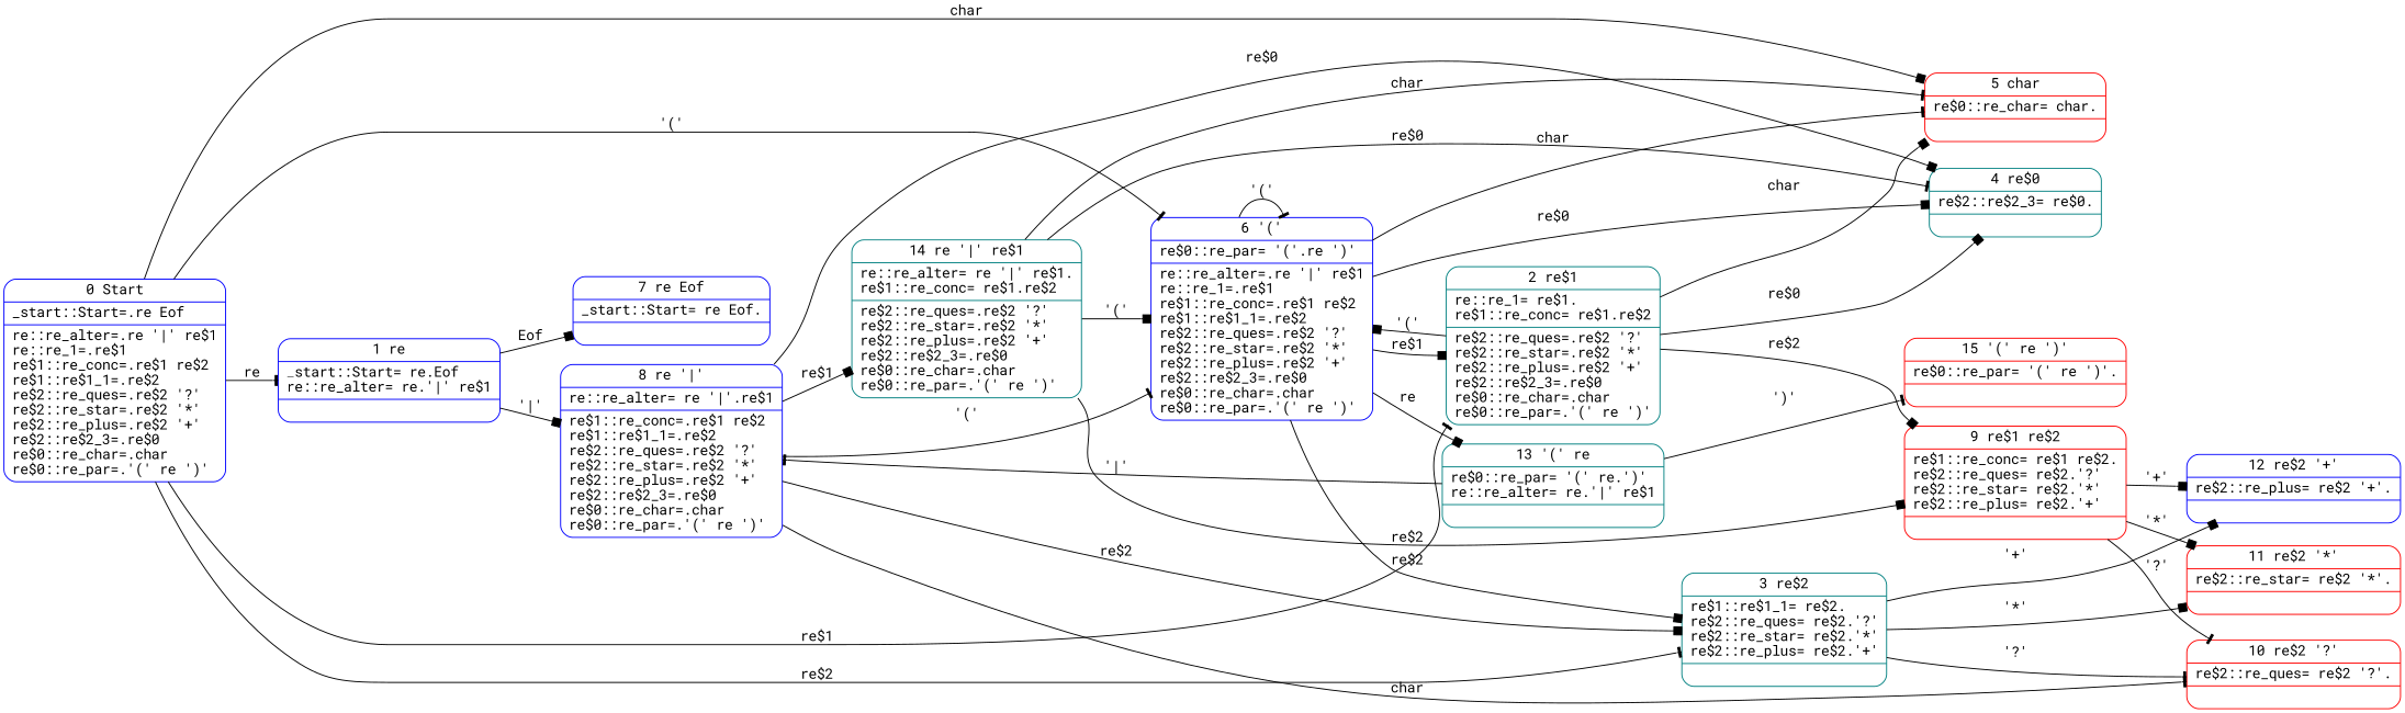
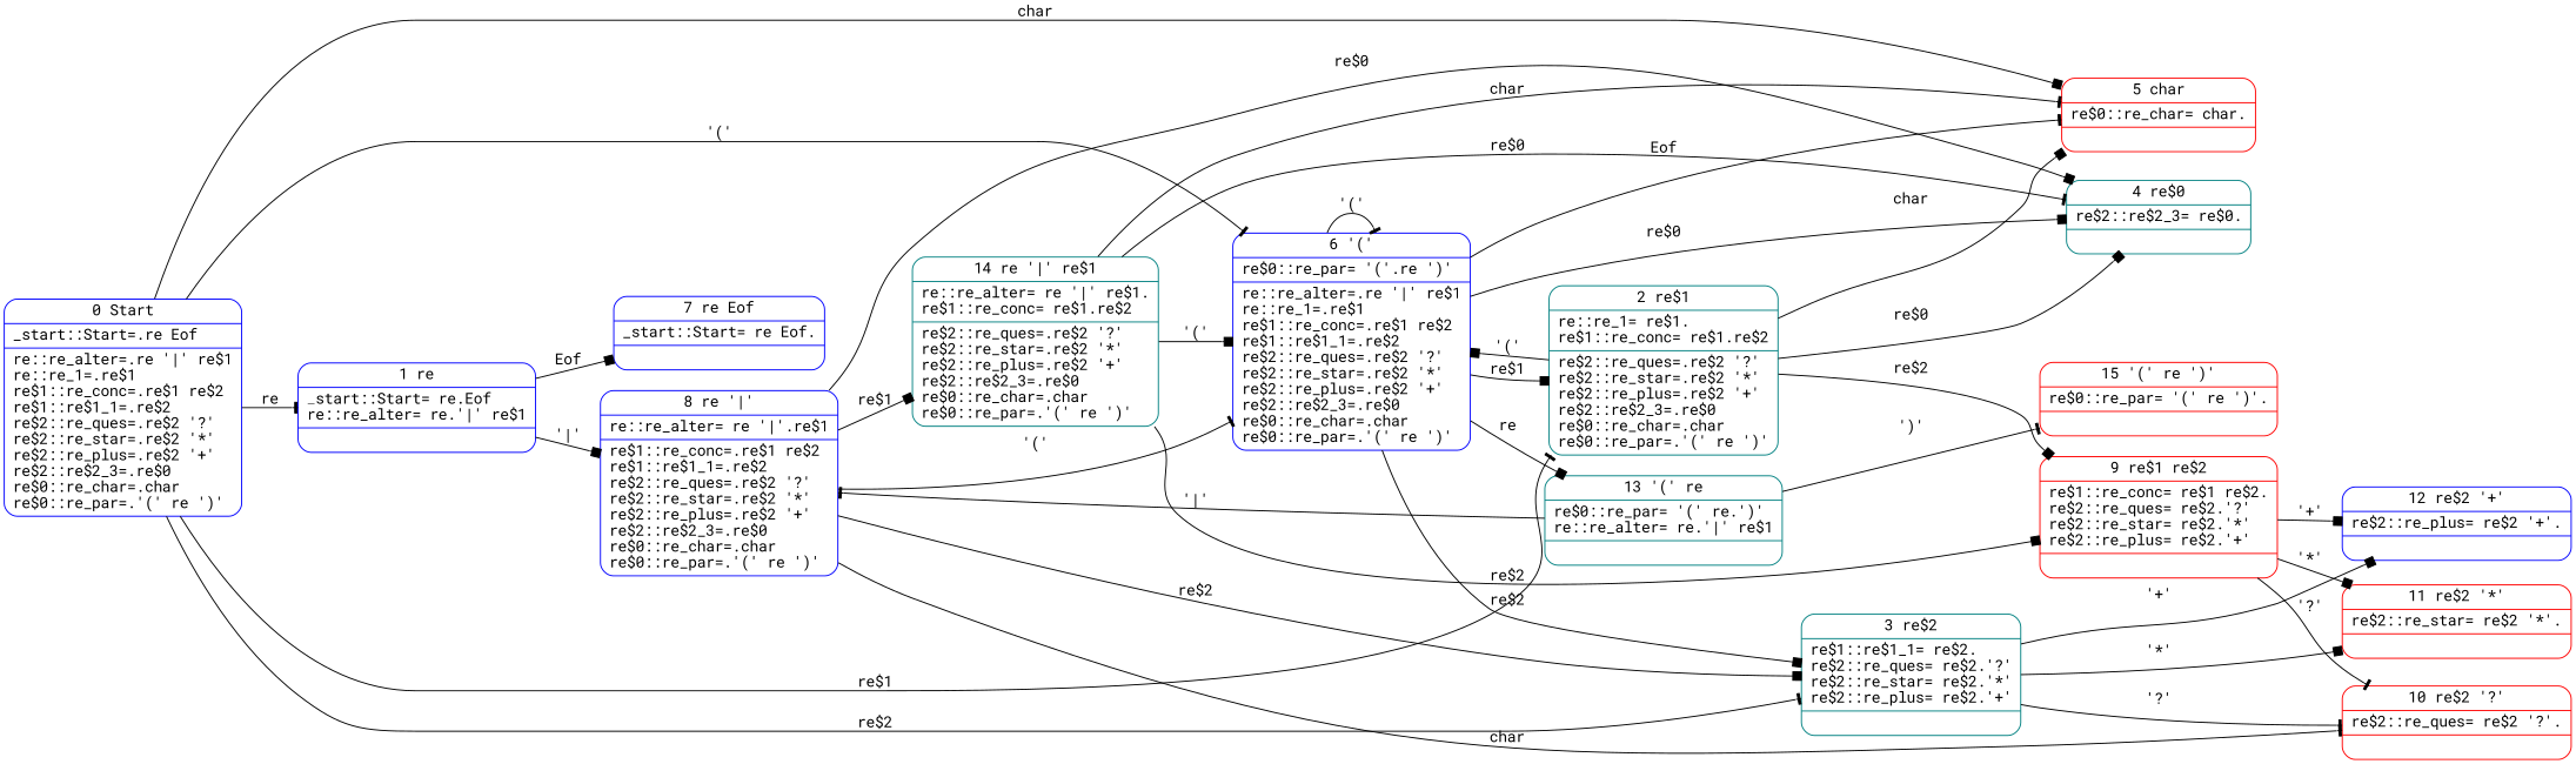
  digraph {
    fontname="Roboto Mono"
    rankdir=LR
    node [color=blue fontname="Roboto Mono" shape=Mrecord]
    edge [arrowhead=box fontname="Roboto Mono"]
    n1 [height=0 label="0 Start|_start::Start=.re Eof\l|re::re_alter=.re \'\|\' re$1\lre::re_1=.re$1\lre$1::re_conc=.re$1 re$2\lre$1::re$1_1=.re$2\lre$2::re_ques=.re$2 \'?\'\lre$2::re_star=.re$2 \'*\'\lre$2::re_plus=.re$2 \'+\'\lre$2::re$2_3=.re$0\lre$0::re_char=.char\lre$0::re_par=.\'(\' re \')\'\l"]
    n2 [height=0 label="1 re|_start::Start= re.Eof\lre::re_alter= re.\'\|\' re$1\l|"]
    n3 [color=teal height=0 label="2 re$1|re::re_1= re$1.\lre$1::re_conc= re$1.re$2\l|re$2::re_ques=.re$2 \'?\'\lre$2::re_star=.re$2 \'*\'\lre$2::re_plus=.re$2 \'+\'\lre$2::re$2_3=.re$0\lre$0::re_char=.char\lre$0::re_par=.\'(\' re \')\'\l"]
    n4 [color=teal height=0 label="3 re$2|re$1::re$1_1= re$2.\lre$2::re_ques= re$2.\'?\'\lre$2::re_star= re$2.\'*\'\lre$2::re_plus= re$2.\'+\'\l|"]
    n5 [color=red height=0 label="5 char|re$0::re_char= char.\l|"]
    n6 [height=0 label="6 \'(\'|re$0::re_par= \'(\'.re \')\'\l|re::re_alter=.re \'\|\' re$1\lre::re_1=.re$1\lre$1::re_conc=.re$1 re$2\lre$1::re$1_1=.re$2\lre$2::re_ques=.re$2 \'?\'\lre$2::re_star=.re$2 \'*\'\lre$2::re_plus=.re$2 \'+\'\lre$2::re$2_3=.re$0\lre$0::re_char=.char\lre$0::re_par=.\'(\' re \')\'\l"]
    n7 [height=0 label="7 re Eof|_start::Start= re Eof.\l|"]
    n8 [height=0 label="8 re \'\|\'|re::re_alter= re \'\|\'.re$1\l|re$1::re_conc=.re$1 re$2\lre$1::re$1_1=.re$2\lre$2::re_ques=.re$2 \'?\'\lre$2::re_star=.re$2 \'*\'\lre$2::re_plus=.re$2 \'+\'\lre$2::re$2_3=.re$0\lre$0::re_char=.char\lre$0::re_par=.\'(\' re \')\'\l"]
    n9 [color=teal height=0 label="4 re$0|re$2::re$2_3= re$0.\l|"]
    n10 [color=red height=0 label="9 re$1 re$2|re$1::re_conc= re$1 re$2.\lre$2::re_ques= re$2.\'?\'\lre$2::re_star= re$2.\'*\'\lre$2::re_plus= re$2.\'+\'\l|"]
    n11 [color=red height=0 label="10 re$2 \'?\'|re$2::re_ques= re$2 \'?\'.\l|"]
    n12 [color=red height=0 label="11 re$2 \'*\'|re$2::re_star= re$2 \'*\'.\l|"]
    n13 [height=0 label="12 re$2 \'+\'|re$2::re_plus= re$2 \'+\'.\l|"]
    n14 [color=teal height=0 label="13 \'(\' re|re$0::re_par= \'(\' re.\')\'\lre::re_alter= re.\'\|\' re$1\l|"]
    n15 [color=teal height=0 label="14 re \'\|\' re$1|re::re_alter= re \'\|\' re$1.\lre$1::re_conc= re$1.re$2\l|re$2::re_ques=.re$2 \'?\'\lre$2::re_star=.re$2 \'*\'\lre$2::re_plus=.re$2 \'+\'\lre$2::re$2_3=.re$0\lre$0::re_char=.char\lre$0::re_par=.\'(\' re \')\'\l"]
    n16 [color=red height=0 label="15 \'(\' re \')\'|re$0::re_par= \'(\' re \')\'.\l|"]
    n1 -> n2 [arrowhead=tee label=re]
    n1 -> n3 [arrowhead=tee label="re$1"]
    n1 -> n4 [arrowhead=tee label="re$2"]
    n1 -> n5 [label=char]
    n1 -> n6 [arrowhead=tee label="\'(\'"]
    n2 -> n7 [label=Eof]
    n2 -> n8 [label="\'\|\'"]
    n3 -> n5 [label=char]
    n3 -> n6 [label="\'(\'"]
    n3 -> n9 [label="re$0"]
    n3 -> n10 [label="re$2"]
    n4 -> n11 [arrowhead=tee label="\'?\'"]
    n4 -> n12 [label="\'*\'"]
    n4 -> n13 [label="\'+\'"]
    n6 -> n3 [label="re$1"]
    n6 -> n4 [label="re$2"]
-   n6 -> n5 [arrowhead=tee label=char]
+   n6 -> n5 [arrowhead=tee label=Eof]
    n6 -> n6 [arrowhead=tee label="\'(\'"]
    n6 -> n9 [label="re$0"]
    n6 -> n14 [label=re]
    n8 -> n4 [label="re$2"]
    n8 -> n6 [arrowhead=tee label="\'(\'"]
    n8 -> n9 [label="re$0"]
    n8 -> n11 [arrowhead=tee label=char]
    n8 -> n15 [label="re$1"]
    n10 -> n11 [arrowhead=tee label="\'?\'"]
    n10 -> n12 [label="\'*\'"]
    n10 -> n13 [label="\'+\'"]
    n14 -> n8 [arrowhead=tee label="\'\|\'"]
    n14 -> n16 [arrowhead=tee label="\')\'"]
    n15 -> n5 [arrowhead=tee label=char]
    n15 -> n6 [label="\'(\'"]
    n15 -> n9 [arrowhead=tee label="re$0"]
    n15 -> n10 [label="re$2"]
  }
